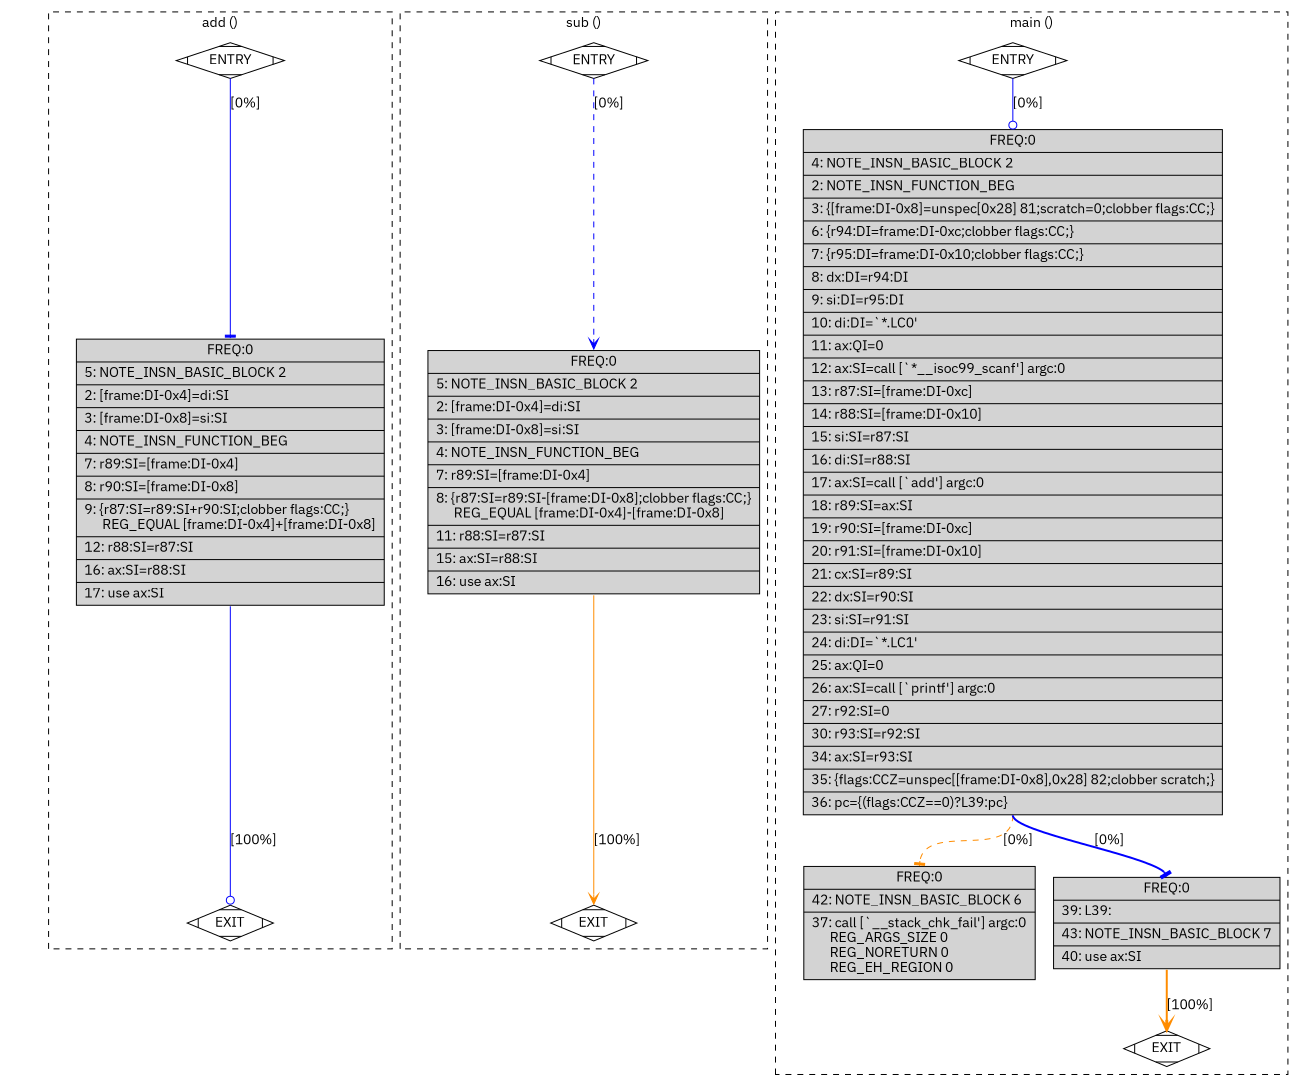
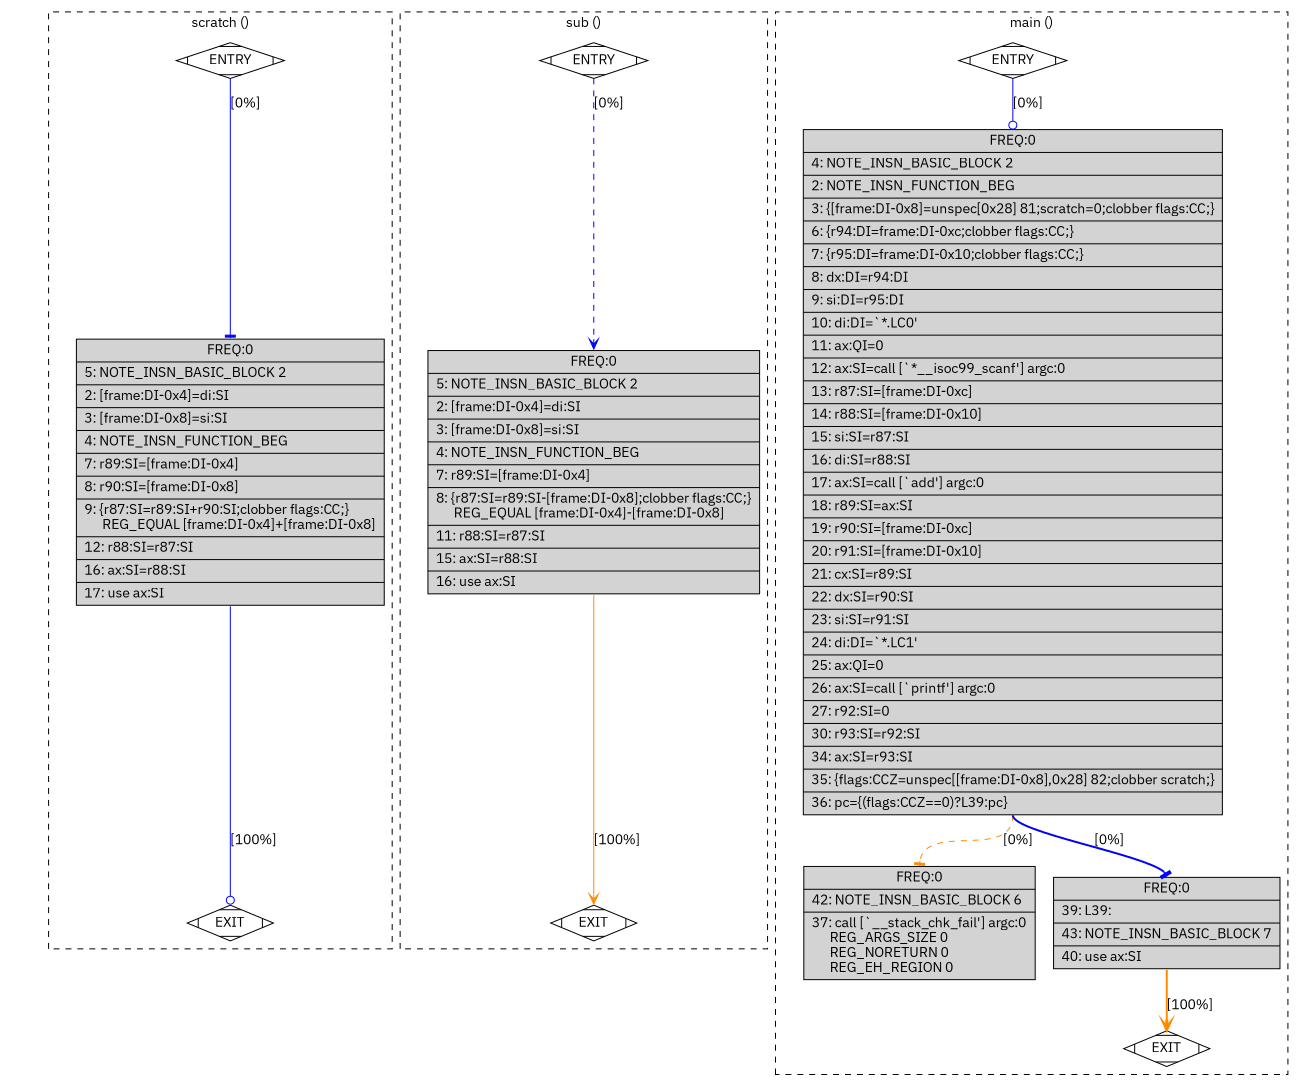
  digraph {
    fontname="IBM Plex Sans"
    node [fillcolor=white shape=Mdiamond style=filled fontname="IBM Plex Sans"]
    edge [constraint=true headport=n style=solid tailport=s fontname="IBM Plex Sans" color=blue weight=100]
    n1 [label=ENTRY]
    n2 [label=EXIT]
    n3 [fillcolor=lightgrey label="{ FREQ:0 |\ \ \ \ 5:\ NOTE_INSN_BASIC_BLOCK\ 2\l|\ \ \ \ 2:\ [frame:DI-0x4]=di:SI\l|\ \ \ \ 3:\ [frame:DI-0x8]=si:SI\l|\ \ \ \ 4:\ NOTE_INSN_FUNCTION_BEG\l|\ \ \ \ 7:\ r89:SI=[frame:DI-0x4]\l|\ \ \ \ 8:\ r90:SI=[frame:DI-0x8]\l|\ \ \ \ 9:\ \{r87:SI=r89:SI+r90:SI;clobber\ flags:CC;\}\l\ \ \ \ \ \ REG_EQUAL\ [frame:DI-0x4]+[frame:DI-0x8]\l|\ \ \ 12:\ r88:SI=r87:SI\l|\ \ \ 16:\ ax:SI=r88:SI\l|\ \ \ 17:\ use\ ax:SI\l}" shape=record]
    n4 [label=ENTRY]
    n5 [label=EXIT]
    n6 [fillcolor=lightgrey label="{ FREQ:0 |\ \ \ \ 5:\ NOTE_INSN_BASIC_BLOCK\ 2\l|\ \ \ \ 2:\ [frame:DI-0x4]=di:SI\l|\ \ \ \ 3:\ [frame:DI-0x8]=si:SI\l|\ \ \ \ 4:\ NOTE_INSN_FUNCTION_BEG\l|\ \ \ \ 7:\ r89:SI=[frame:DI-0x4]\l|\ \ \ \ 8:\ \{r87:SI=r89:SI-[frame:DI-0x8];clobber\ flags:CC;\}\l\ \ \ \ \ \ REG_EQUAL\ [frame:DI-0x4]-[frame:DI-0x8]\l|\ \ \ 11:\ r88:SI=r87:SI\l|\ \ \ 15:\ ax:SI=r88:SI\l|\ \ \ 16:\ use\ ax:SI\l}" shape=record]
    n7 [label=ENTRY]
    n8 [label=EXIT]
    n9 [fillcolor=lightgrey label="{ FREQ:0 |\ \ \ \ 4:\ NOTE_INSN_BASIC_BLOCK\ 2\l|\ \ \ \ 2:\ NOTE_INSN_FUNCTION_BEG\l|\ \ \ \ 3:\ \{[frame:DI-0x8]=unspec[0x28]\ 81;scratch=0;clobber\ flags:CC;\}\l|\ \ \ \ 6:\ \{r94:DI=frame:DI-0xc;clobber\ flags:CC;\}\l|\ \ \ \ 7:\ \{r95:DI=frame:DI-0x10;clobber\ flags:CC;\}\l|\ \ \ \ 8:\ dx:DI=r94:DI\l|\ \ \ \ 9:\ si:DI=r95:DI\l|\ \ \ 10:\ di:DI=`*.LC0'\l|\ \ \ 11:\ ax:QI=0\l|\ \ \ 12:\ ax:SI=call\ [`*__isoc99_scanf']\ argc:0\l|\ \ \ 13:\ r87:SI=[frame:DI-0xc]\l|\ \ \ 14:\ r88:SI=[frame:DI-0x10]\l|\ \ \ 15:\ si:SI=r87:SI\l|\ \ \ 16:\ di:SI=r88:SI\l|\ \ \ 17:\ ax:SI=call\ [`add']\ argc:0\l|\ \ \ 18:\ r89:SI=ax:SI\l|\ \ \ 19:\ r90:SI=[frame:DI-0xc]\l|\ \ \ 20:\ r91:SI=[frame:DI-0x10]\l|\ \ \ 21:\ cx:SI=r89:SI\l|\ \ \ 22:\ dx:SI=r90:SI\l|\ \ \ 23:\ si:SI=r91:SI\l|\ \ \ 24:\ di:DI=`*.LC1'\l|\ \ \ 25:\ ax:QI=0\l|\ \ \ 26:\ ax:SI=call\ [`printf']\ argc:0\l|\ \ \ 27:\ r92:SI=0\l|\ \ \ 30:\ r93:SI=r92:SI\l|\ \ \ 34:\ ax:SI=r93:SI\l|\ \ \ 35:\ \{flags:CCZ=unspec[[frame:DI-0x8],0x28]\ 82;clobber\ scratch;\}\l|\ \ \ 36:\ pc=\{(flags:CCZ==0)?L39:pc\}\l}" shape=record]
    n10 [fillcolor=lightgrey label="{ FREQ:0 |\ \ \ 42:\ NOTE_INSN_BASIC_BLOCK\ 6\l|\ \ \ 37:\ call\ [`__stack_chk_fail']\ argc:0\l\ \ \ \ \ \ REG_ARGS_SIZE\ 0\l\ \ \ \ \ \ REG_NORETURN\ 0\l\ \ \ \ \ \ REG_EH_REGION\ 0\l}" shape=record]
    n11 [fillcolor=lightgrey label="{ FREQ:0 |\ \ \ 39:\ L39:\l|\ \ \ 43:\ NOTE_INSN_BASIC_BLOCK\ 7\l|\ \ \ 40:\ use\ ax:SI\l}" shape=record]
    subgraph cluster_1 {
      color=black
-     label="add ()"
+     label="scratch ()"
      style=dashed
      n1
      n2
      n3
    }
    subgraph cluster_2 {
      color=black
      label="sub ()"
      style=dashed
      n4
      n5
      n6
    }
    subgraph cluster_3 {
      color=black
      label="main ()"
      style=dashed
      n7
      n8
      n9
      n10
      n11
    }
    n1 -> n2 [style=invis color="" weight=""]
    n1 -> n3 [label="[0%]" arrowhead=tee]
    n3 -> n2 [label="[100%]" arrowhead=odot]
    n4 -> n5 [style=invis color="" weight=""]
    n4 -> n6 [label="[0%]" style=dashed arrowhead=vee]
    n6 -> n5 [color=darkorange label="[100%]" arrowhead=vee]
    n7 -> n8 [style=invis color="" weight=""]
    n7 -> n9 [label="[0%]" arrowhead=odot]
    n9 -> n10 [color=darkorange label="[0%]" style=dashed arrowhead=tee]
    n9 -> n11 [label="[0%]" style=bold weight=10 arrowhead=tee]
    n11 -> n8 [color=darkorange label="[100%]" style=bold arrowhead=vee]
  }
